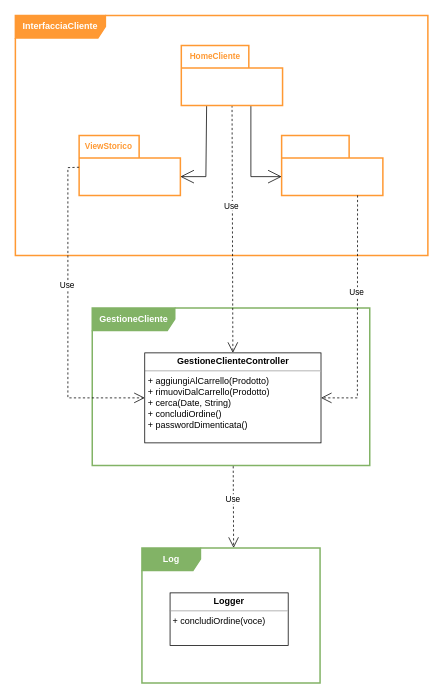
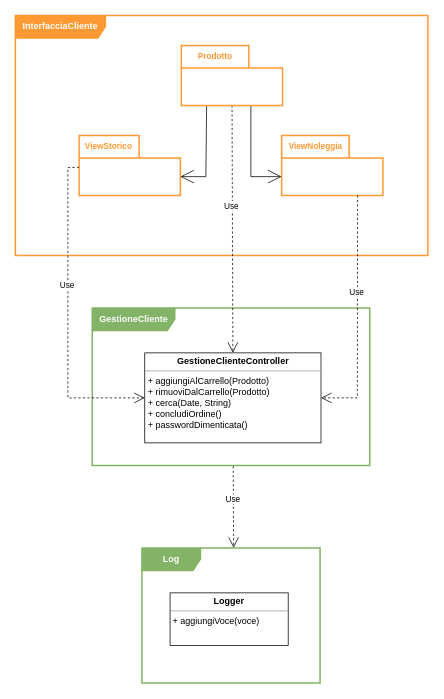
  <mxCell id="0" />
  <mxCell id="1" parent="0" />
  <mxCell id="2" value="InterfacciaCliente" style="shape=umlFrame;whiteSpace=wrap;html=1;pointerEvents=0;width=120;height=30;fillColor=#ff9933;strokeWidth=2;strokeColor=#FF9933;fontStyle=1;fontColor=#FFFFFF;" parent="1" vertex="1"><mxGeometry x="20" y="20" width="550" height="320" as="geometry" /></mxCell>
  <mxCell id="3" value="" style="shape=folder;fontStyle=1;spacingTop=10;tabWidth=90;tabHeight=30;tabPosition=left;html=1;whiteSpace=wrap;strokeColor=#FF9933;strokeWidth=2;" parent="1" vertex="1"><mxGeometry x="375" y="180" width="135" height="80" as="geometry" /></mxCell>
+ <mxCell id="4" value="ViewNoleggia" style="text;html=1;align=center;verticalAlign=middle;resizable=0;points=[];autosize=1;strokeColor=none;fillColor=none;fontSize=11;fontColor=#FF9933;fontStyle=1" parent="1" vertex="1"><mxGeometry x="375" y="180" width="90" height="30" as="geometry" /></mxCell>
  <mxCell id="5" value="" style="shape=folder;fontStyle=1;spacingTop=10;tabWidth=80;tabHeight=30;tabPosition=left;html=1;whiteSpace=wrap;strokeColor=#FF9933;strokeWidth=2;" parent="1" vertex="1"><mxGeometry x="105" y="180" width="135" height="80" as="geometry" /></mxCell>
  <mxCell id="6" value="ViewStorico" style="text;html=1;align=center;verticalAlign=middle;resizable=0;points=[];autosize=1;strokeColor=none;fillColor=none;fontSize=11;fontStyle=1;fontColor=#ff9933;" parent="1" vertex="1"><mxGeometry x="98.75" y="180" width="90" height="30" as="geometry" /></mxCell>
  <mxCell id="7" value="" style="endArrow=open;endSize=16;endFill=0;html=1;rounded=0;exitX=0.25;exitY=1;exitDx=0;exitDy=0;exitPerimeter=0;entryX=0;entryY=0;entryDx=135;entryDy=55;entryPerimeter=0;" parent="1" source="16" target="5" edge="1"><mxGeometry width="160" relative="1" as="geometry"><mxPoint x="270" y="140" as="sourcePoint" /><mxPoint x="290" y="200" as="targetPoint" /><Array as="points"><mxPoint x="274" y="235" /></Array></mxGeometry></mxCell>
  <mxCell id="8" value="" style="endArrow=open;endSize=16;endFill=0;html=1;rounded=0;exitX=0.25;exitY=1;exitDx=0;exitDy=0;exitPerimeter=0;entryX=0;entryY=0;entryDx=0;entryDy=55;entryPerimeter=0;" parent="1" target="3" edge="1"><mxGeometry width="160" relative="1" as="geometry"><mxPoint x="334" y="140" as="sourcePoint" /><mxPoint x="300" y="235" as="targetPoint" /><Array as="points"><mxPoint x="334" y="235" /></Array></mxGeometry></mxCell>
  <mxCell id="9" value="GestioneCliente" style="shape=umlFrame;whiteSpace=wrap;html=1;pointerEvents=0;width=110;height=30;fillColor=#82b366;strokeColor=#82b366;strokeWidth=2;fontStyle=1;fontColor=#FFFFFF;" parent="1" vertex="1"><mxGeometry x="122.5" y="410" width="370" height="210" as="geometry" /></mxCell>
  <mxCell id="10" value="&lt;p style=&quot;margin:0px;margin-top:4px;text-align:center;&quot;&gt;&lt;b&gt;GestioneClienteController&lt;/b&gt;&lt;/p&gt;&lt;hr size=&quot;1&quot;&gt;&lt;p style=&quot;margin:0px;margin-left:4px;&quot;&gt;+ aggiungiAlCarrello(Prodotto)&lt;/p&gt;&lt;p style=&quot;margin:0px;margin-left:4px;&quot;&gt;+ rimuoviDalCarrello(Prodotto)&lt;/p&gt;&lt;p style=&quot;margin:0px;margin-left:4px;&quot;&gt;+ cerca(Date, String)&lt;/p&gt;&lt;p style=&quot;margin:0px;margin-left:4px;&quot;&gt;+ concludiOrdine()&lt;/p&gt;&lt;p style=&quot;margin:0px;margin-left:4px;&quot;&gt;+ passwordDimenticata()&lt;/p&gt;" style="verticalAlign=top;align=left;overflow=fill;fontSize=12;fontFamily=Helvetica;html=1;whiteSpace=wrap;" parent="1" vertex="1"><mxGeometry x="192.5" y="470" width="235" height="120" as="geometry" /></mxCell>
  <mxCell id="11" value="Use" style="endArrow=open;endSize=12;dashed=1;html=1;rounded=0;exitX=0;exitY=0;exitDx=0;exitDy=42.5;exitPerimeter=0;entryX=0;entryY=0.5;entryDx=0;entryDy=0;" parent="1" source="5" target="10" edge="1"><mxGeometry x="-0.188" y="-1" width="160" relative="1" as="geometry"><mxPoint x="120" y="440" as="sourcePoint" /><mxPoint x="280" y="440" as="targetPoint" /><Array as="points"><mxPoint x="90" y="223" /><mxPoint x="90" y="530" /></Array><mxPoint as="offset" /></mxGeometry></mxCell>
  <mxCell id="12" value="Use" style="endArrow=open;endSize=12;dashed=1;html=1;rounded=0;exitX=0.75;exitY=1;exitDx=0;exitDy=0;exitPerimeter=0;entryX=1;entryY=0.5;entryDx=0;entryDy=0;" parent="1" source="3" target="10" edge="1"><mxGeometry x="-0.188" y="-1" width="160" relative="1" as="geometry"><mxPoint x="363" y="160" as="sourcePoint" /><mxPoint x="429" y="438" as="targetPoint" /><Array as="points"><mxPoint x="476" y="530" /></Array><mxPoint as="offset" /></mxGeometry></mxCell>
  <mxCell id="13" value="Use" style="endArrow=open;endSize=12;dashed=1;html=1;rounded=0;entryX=0.5;entryY=0;entryDx=0;entryDy=0;" parent="1" source="16" target="10" edge="1"><mxGeometry x="-0.188" y="-1" width="160" relative="1" as="geometry"><mxPoint x="288" y="280" as="sourcePoint" /><mxPoint x="240" y="550" as="targetPoint" /><Array as="points" /><mxPoint as="offset" /></mxGeometry></mxCell>
  <mxCell id="14" value="Log" style="shape=umlFrame;whiteSpace=wrap;html=1;pointerEvents=0;width=78;height=30;fontStyle=1;strokeColor=#82b366;strokeWidth=2;fontColor=#FFFFFF;fillColor=#82b366;" parent="1" vertex="1"><mxGeometry x="188.75" y="730" width="237.5" height="180" as="geometry" /></mxCell>
- <mxCell id="15" value="&lt;p style=&quot;margin:0px;margin-top:4px;text-align:center;&quot;&gt;&lt;b&gt;Logger&lt;/b&gt;&lt;/p&gt;&lt;hr size=&quot;1&quot;&gt;&lt;p style=&quot;margin:0px;margin-left:4px;&quot;&gt;+ concludiOrdine(voce)&lt;/p&gt;" style="verticalAlign=top;align=left;overflow=fill;fontSize=12;fontFamily=Helvetica;html=1;whiteSpace=wrap;" parent="1" vertex="1"><mxGeometry x="226.25" y="790" width="157.5" height="70" as="geometry" /></mxCell>
+ <mxCell id="15" value="&lt;p style=&quot;margin:0px;margin-top:4px;text-align:center;&quot;&gt;&lt;b&gt;Logger&lt;/b&gt;&lt;/p&gt;&lt;hr size=&quot;1&quot;&gt;&lt;p style=&quot;margin:0px;margin-left:4px;&quot;&gt;+ aggiungiVoce(voce)&lt;/p&gt;" style="verticalAlign=top;align=left;overflow=fill;fontSize=12;fontFamily=Helvetica;html=1;whiteSpace=wrap;" parent="1" vertex="1"><mxGeometry x="226.25" y="790" width="157.5" height="70" as="geometry" /></mxCell>
  <mxCell id="16" value="" style="shape=folder;fontStyle=1;spacingTop=10;tabWidth=90;tabHeight=30;tabPosition=left;html=1;whiteSpace=wrap;strokeColor=#FF9933;strokeWidth=2;" parent="1" vertex="1"><mxGeometry x="241.25" y="60" width="135" height="80" as="geometry" /></mxCell>
- <mxCell id="17" value="HomeCliente" style="text;html=1;align=center;verticalAlign=middle;resizable=0;points=[];autosize=1;strokeColor=none;fillColor=none;fontSize=11;fontStyle=1;fontColor=#FF9933;" parent="1" vertex="1"><mxGeometry x="241.25" y="60" width="90" height="30" as="geometry" /></mxCell>
+ <mxCell id="17" value="Prodotto" style="text;html=1;align=center;verticalAlign=middle;resizable=0;points=[];autosize=1;strokeColor=none;fillColor=none;fontSize=11;fontStyle=1;fontColor=#FF9933;" parent="1" vertex="1"><mxGeometry x="241.25" y="60" width="90" height="30" as="geometry" /></mxCell>
  <mxCell id="18" value="Use" style="endArrow=open;endSize=12;dashed=1;html=1;rounded=0;exitX=0.508;exitY=1.005;exitDx=0;exitDy=0;exitPerimeter=0;" parent="1" source="9" edge="1"><mxGeometry x="-0.188" y="-1" width="160" relative="1" as="geometry"><mxPoint x="309.5" y="620" as="sourcePoint" /><mxPoint x="311" y="730" as="targetPoint" /><Array as="points" /><mxPoint as="offset" /></mxGeometry></mxCell>
